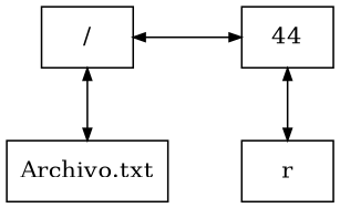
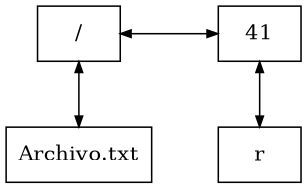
  digraph {
    nodesep=0.6
    ranksep=0.6
    splines=ortho
    node [group=0 shape=box]
    edge [arrowsize=0.7 dir=both]
    n1 [label="/"]
-   n2 [group=44 label=44]
+   n2 [group=44 label=41]
    n3 [label="Archivo.txt"]
    n4 [group=44 label=r]
    subgraph sub_1 {
      rank=same
      n1
      n2
    }
    subgraph sub_2 {
      rank=same
      n3
      n4
    }
    n1 -> n2
    n1 -> n3
    n2 -> n4
  }
